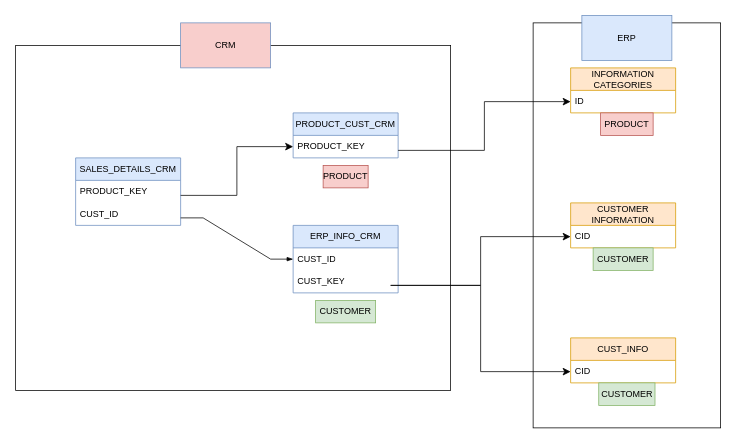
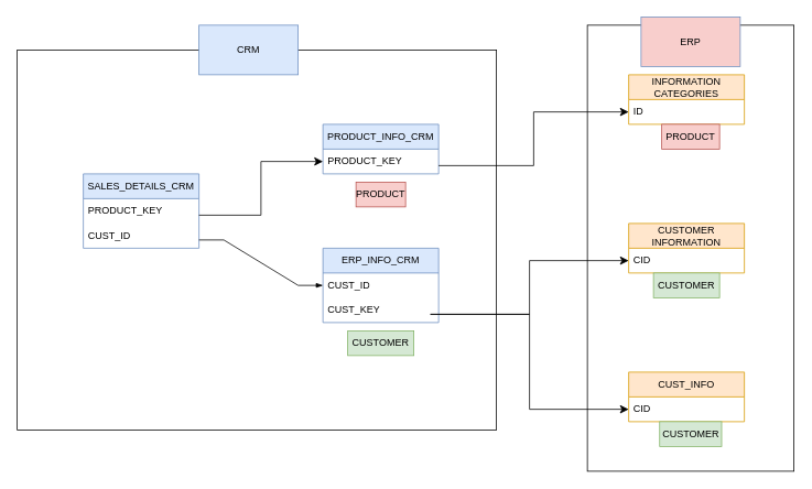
  <mxCell id="0" />
  <mxCell id="1" parent="0" />
  <mxCell id="2" value="ERP_INFO_CRM" style="swimlane;fontStyle=0;childLayout=stackLayout;horizontal=1;startSize=30;horizontalStack=0;resizeParent=1;resizeParentMax=0;resizeLast=0;collapsible=1;marginBottom=0;whiteSpace=wrap;html=1;fillColor=#dae8fc;strokeColor=#6c8ebf;" parent="1" vertex="1"><mxGeometry x="390" y="300" width="140" height="90" as="geometry" /></mxCell>
  <mxCell id="3" value="" style="edgeStyle=elbowEdgeStyle;elbow=horizontal;endArrow=classic;html=1;curved=0;rounded=0;endSize=8;startSize=8;entryX=0;entryY=0.5;entryDx=0;entryDy=0;" parent="2" target="17" edge="1"><mxGeometry width="50" height="50" relative="1" as="geometry"><mxPoint x="130" y="80" as="sourcePoint" /><mxPoint x="180" y="30" as="targetPoint" /></mxGeometry></mxCell>
  <mxCell id="4" value="" style="edgeStyle=elbowEdgeStyle;elbow=horizontal;endArrow=classic;html=1;curved=0;rounded=0;endSize=8;startSize=8;entryX=0;entryY=0.5;entryDx=0;entryDy=0;" parent="2" target="19" edge="1"><mxGeometry width="50" height="50" relative="1" as="geometry"><mxPoint x="130" y="80" as="sourcePoint" /><mxPoint x="180" y="30" as="targetPoint" /></mxGeometry></mxCell>
  <mxCell id="5" value="CUST_ID" style="text;align=left;verticalAlign=middle;spacingLeft=4;spacingRight=4;overflow=hidden;points=[[0,0.5],[1,0.5]];portConstraint=eastwest;rotatable=0;whiteSpace=wrap;html=1;" parent="2" vertex="1"><mxGeometry y="30" width="140" height="30" as="geometry" /></mxCell>
  <mxCell id="6" value="CUST_KEY" style="text;align=left;verticalAlign=middle;spacingLeft=4;spacingRight=4;overflow=hidden;points=[[0,0.5],[1,0.5]];portConstraint=eastwest;rotatable=0;whiteSpace=wrap;html=1;" parent="2" vertex="1"><mxGeometry y="60" width="140" height="30" as="geometry" /></mxCell>
- <mxCell id="7" value="PRODUCT_CUST_CRM" style="swimlane;fontStyle=0;childLayout=stackLayout;horizontal=1;startSize=30;horizontalStack=0;resizeParent=1;resizeParentMax=0;resizeLast=0;collapsible=1;marginBottom=0;whiteSpace=wrap;html=1;fillColor=#dae8fc;strokeColor=#6c8ebf;" parent="1" vertex="1"><mxGeometry x="390" y="150" width="140" height="60" as="geometry" /></mxCell>
+ <mxCell id="7" value="PRODUCT_INFO_CRM" style="swimlane;fontStyle=0;childLayout=stackLayout;horizontal=1;startSize=30;horizontalStack=0;resizeParent=1;resizeParentMax=0;resizeLast=0;collapsible=1;marginBottom=0;whiteSpace=wrap;html=1;fillColor=#dae8fc;strokeColor=#6c8ebf;" parent="1" vertex="1"><mxGeometry x="390" y="150" width="140" height="60" as="geometry" /></mxCell>
  <mxCell id="8" value="PRODUCT_KEY" style="text;strokeColor=none;fillColor=none;align=left;verticalAlign=middle;spacingLeft=4;spacingRight=4;overflow=hidden;points=[[0,0.5],[1,0.5]];portConstraint=eastwest;rotatable=0;whiteSpace=wrap;html=1;" parent="7" vertex="1"><mxGeometry y="30" width="140" height="30" as="geometry" /></mxCell>
  <mxCell id="9" value="SALES_DETAILS_CRM" style="swimlane;fontStyle=0;childLayout=stackLayout;horizontal=1;startSize=30;horizontalStack=0;resizeParent=1;resizeParentMax=0;resizeLast=0;collapsible=1;marginBottom=0;whiteSpace=wrap;html=1;fillColor=#dae8fc;strokeColor=#6c8ebf;" parent="1" vertex="1"><mxGeometry x="100" y="210" width="140" height="90" as="geometry" /></mxCell>
  <mxCell id="10" value="PRODUCT_KEY" style="text;strokeColor=none;fillColor=none;align=left;verticalAlign=middle;spacingLeft=4;spacingRight=4;overflow=hidden;points=[[0,0.5],[1,0.5]];portConstraint=eastwest;rotatable=0;whiteSpace=wrap;html=1;dashed=1;" parent="9" vertex="1"><mxGeometry y="30" width="140" height="30" as="geometry" /></mxCell>
  <mxCell id="11" value="CUST_ID" style="text;strokeColor=none;fillColor=none;align=left;verticalAlign=middle;spacingLeft=4;spacingRight=4;overflow=hidden;points=[[0,0.5],[1,0.5]];portConstraint=eastwest;rotatable=0;whiteSpace=wrap;html=1;" parent="9" vertex="1"><mxGeometry y="60" width="140" height="30" as="geometry" /></mxCell>
  <mxCell id="12" value="" style="edgeStyle=entityRelationEdgeStyle;fontSize=12;html=1;endArrow=blockThin;endFill=1;startArrow=none;rounded=0;startFill=0;entryX=0;entryY=0.5;entryDx=0;entryDy=0;" parent="1" target="5" edge="1"><mxGeometry width="60" height="60" relative="1" as="geometry"><mxPoint x="240" y="290" as="sourcePoint" /><mxPoint x="300" y="230" as="targetPoint" /></mxGeometry></mxCell>
  <mxCell id="13" value="" style="edgeStyle=elbowEdgeStyle;elbow=horizontal;endArrow=classic;html=1;curved=0;rounded=0;endSize=8;startSize=8;entryX=0;entryY=0.5;entryDx=0;entryDy=0;" parent="1" target="8" edge="1"><mxGeometry width="50" height="50" relative="1" as="geometry"><mxPoint x="240" y="260" as="sourcePoint" /><mxPoint x="290" y="210" as="targetPoint" /></mxGeometry></mxCell>
  <mxCell id="14" value="INFORMATION CATEGORIES" style="swimlane;fontStyle=0;childLayout=stackLayout;horizontal=1;startSize=30;horizontalStack=0;resizeParent=1;resizeParentMax=0;resizeLast=0;collapsible=1;marginBottom=0;whiteSpace=wrap;html=1;fillColor=#ffe6cc;strokeColor=#d79b00;" parent="1" vertex="1"><mxGeometry x="760" y="90" width="140" height="60" as="geometry" /></mxCell>
  <mxCell id="15" value="ID" style="text;strokeColor=none;fillColor=none;align=left;verticalAlign=middle;spacingLeft=4;spacingRight=4;overflow=hidden;points=[[0,0.5],[1,0.5]];portConstraint=eastwest;rotatable=0;whiteSpace=wrap;html=1;" parent="14" vertex="1"><mxGeometry y="30" width="140" height="30" as="geometry" /></mxCell>
  <mxCell id="16" value="CUSTOMER INFORMATION" style="swimlane;fontStyle=0;childLayout=stackLayout;horizontal=1;startSize=30;horizontalStack=0;resizeParent=1;resizeParentMax=0;resizeLast=0;collapsible=1;marginBottom=0;whiteSpace=wrap;html=1;fillColor=#ffe6cc;strokeColor=#d79b00;" parent="1" vertex="1"><mxGeometry x="760" y="270" width="140" height="60" as="geometry" /></mxCell>
  <mxCell id="17" value="CID" style="text;strokeColor=none;fillColor=none;align=left;verticalAlign=middle;spacingLeft=4;spacingRight=4;overflow=hidden;points=[[0,0.5],[1,0.5]];portConstraint=eastwest;rotatable=0;whiteSpace=wrap;html=1;" parent="16" vertex="1"><mxGeometry y="30" width="140" height="30" as="geometry" /></mxCell>
  <mxCell id="18" value="CUST_INFO" style="swimlane;fontStyle=0;childLayout=stackLayout;horizontal=1;startSize=30;horizontalStack=0;resizeParent=1;resizeParentMax=0;resizeLast=0;collapsible=1;marginBottom=0;whiteSpace=wrap;html=1;fillColor=#ffe6cc;strokeColor=#d79b00;" parent="1" vertex="1"><mxGeometry x="760" y="450" width="140" height="60" as="geometry" /></mxCell>
  <mxCell id="19" value="CID" style="text;strokeColor=none;fillColor=none;align=left;verticalAlign=middle;spacingLeft=4;spacingRight=4;overflow=hidden;points=[[0,0.5],[1,0.5]];portConstraint=eastwest;rotatable=0;whiteSpace=wrap;html=1;" parent="18" vertex="1"><mxGeometry y="30" width="140" height="30" as="geometry" /></mxCell>
  <mxCell id="20" value="" style="edgeStyle=elbowEdgeStyle;elbow=horizontal;endArrow=classic;html=1;curved=0;rounded=0;endSize=8;startSize=8;entryX=0;entryY=0.5;entryDx=0;entryDy=0;" parent="1" target="15" edge="1"><mxGeometry width="50" height="50" relative="1" as="geometry"><mxPoint x="530" y="200" as="sourcePoint" /><mxPoint x="580" y="150" as="targetPoint" /></mxGeometry></mxCell>
  <mxCell id="21" value="" style="rounded=0;whiteSpace=wrap;html=1;fillColor=none;" parent="1" vertex="1"><mxGeometry x="20" y="60" width="580" height="460" as="geometry" /></mxCell>
- <mxCell id="22" value="CRM" style="rounded=0;whiteSpace=wrap;html=1;fillColor=#f8cecc;strokeColor=#6c8ebf;" parent="1" vertex="1"><mxGeometry x="240" y="30" width="120" height="60" as="geometry" /></mxCell>
+ <mxCell id="22" value="CRM" style="rounded=0;whiteSpace=wrap;html=1;fillColor=#dae8fc;strokeColor=#6c8ebf;" parent="1" vertex="1"><mxGeometry x="240" y="30" width="120" height="60" as="geometry" /></mxCell>
  <mxCell id="23" value="" style="rounded=0;whiteSpace=wrap;html=1;fillColor=none;" parent="1" vertex="1"><mxGeometry x="710" y="30" width="250" height="540" as="geometry" /></mxCell>
- <mxCell id="24" value="ERP" style="rounded=0;whiteSpace=wrap;html=1;fillColor=#dae8fc;strokeColor=#6c8ebf;" parent="1" vertex="1"><mxGeometry x="775" width="120" height="60" as="geometry" y="20" /></mxCell>
+ <mxCell id="24" value="ERP" style="rounded=0;whiteSpace=wrap;html=1;fillColor=#f8cecc;strokeColor=#6c8ebf;" parent="1" vertex="1"><mxGeometry x="775" width="120" height="60" as="geometry" y="20" /></mxCell>
  <mxCell id="25" value="PRODUCT" style="text;html=1;align=center;verticalAlign=middle;whiteSpace=wrap;rounded=0;fillColor=#f8cecc;strokeColor=#b85450;" parent="1" vertex="1"><mxGeometry x="430" y="220" width="60" height="30" as="geometry" /></mxCell>
  <mxCell id="26" style="edgeStyle=orthogonalEdgeStyle;rounded=0;orthogonalLoop=1;jettySize=auto;html=1;exitX=0.5;exitY=1;exitDx=0;exitDy=0;" parent="1" source="25" target="25" edge="1"><mxGeometry relative="1" as="geometry" /></mxCell>
  <mxCell id="27" value="PRODUCT" style="text;html=1;align=center;verticalAlign=middle;whiteSpace=wrap;rounded=0;fillColor=#f8cecc;strokeColor=#b85450;" parent="1" vertex="1"><mxGeometry x="800" y="150" width="70" height="30" as="geometry" /></mxCell>
  <mxCell id="28" value="CUSTOMER" style="text;html=1;align=center;verticalAlign=middle;whiteSpace=wrap;rounded=0;fillColor=#d5e8d4;strokeColor=#82b366;" parent="1" vertex="1"><mxGeometry x="790" y="330" width="80" height="30" as="geometry" /></mxCell>
  <mxCell id="29" value="CUSTOMER" style="text;html=1;align=center;verticalAlign=middle;whiteSpace=wrap;rounded=0;fillColor=#d5e8d4;strokeColor=#82b366;" parent="1" vertex="1"><mxGeometry x="797.5" y="510" width="75" height="30" as="geometry" /></mxCell>
  <mxCell id="30" value="CUSTOMER" style="text;html=1;align=center;verticalAlign=middle;whiteSpace=wrap;rounded=0;fillColor=#d5e8d4;strokeColor=#82b366;" parent="1" vertex="1"><mxGeometry x="420" y="400" width="80" height="30" as="geometry" /></mxCell>
